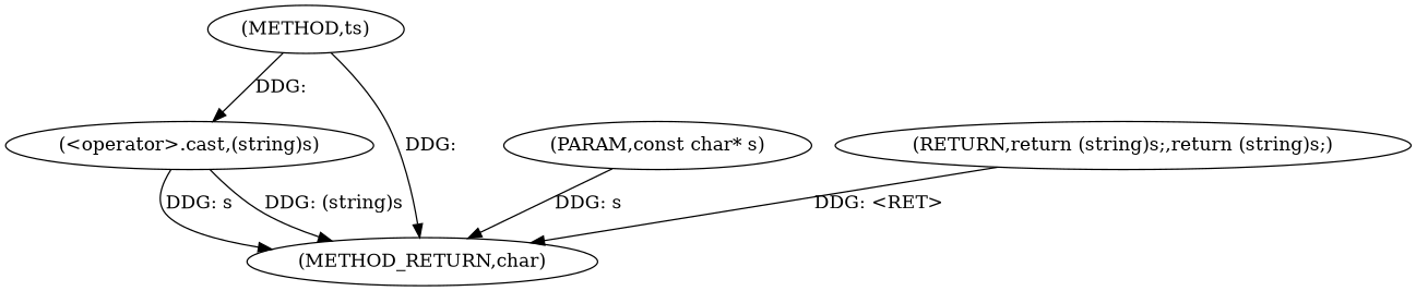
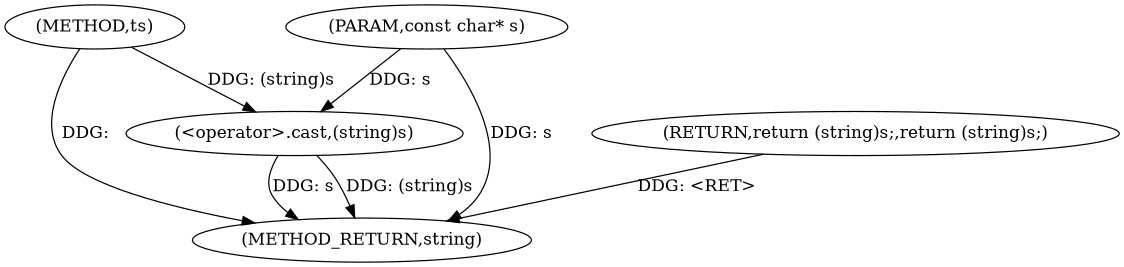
  digraph {
    n1 [label="(METHOD,ts)"]
    n2 [label="(<operator>.cast,(string)s)"]
-   n3 [label="(METHOD_RETURN,char)"]
+   n3 [label="(METHOD_RETURN,string)"]
    n4 [label="(PARAM,const char* s)"]
    n5 [label="(RETURN,return (string)s;,return (string)s;)"]
-   n1 -> n2 [label="DDG: "]
+   n1 -> n2 [label="DDG: (string)s"]
    n1 -> n3 [label="DDG: "]
    n2 -> n3 [label="DDG: s"]
    n2 -> n3 [label="DDG: (string)s"]
+   n4 -> n2 [label="DDG: s"]
    n4 -> n3 [label="DDG: s"]
    n5 -> n3 [label="DDG: <RET>"]
  }
